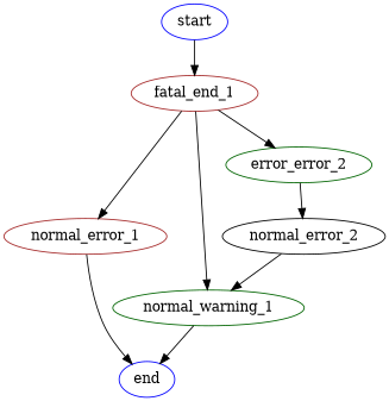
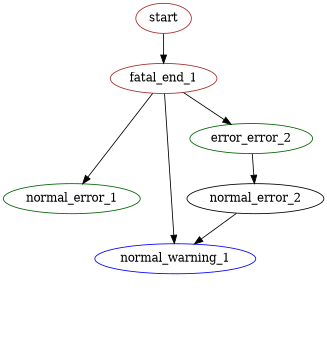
  digraph {
    node [color=brown]
    n1 [label=fatal_end_1]
-   start [color=blue]
-   normal_error_1
-   normal_warning_1 [color=darkgreen]
+   start
+   normal_error_1 [color=darkgreen]
+   normal_warning_1 [color=blue]
    n5 [color=darkgreen label=error_error_2]
-   end [color=blue]
    normal_error_2 [color=black]
    n1 -> normal_error_1
    n1 -> normal_warning_1
    n1 -> n5
    start -> n1
-   normal_error_1 -> end
-   normal_warning_1 -> end
    n5 -> normal_error_2
    normal_error_2 -> normal_warning_1
  }
